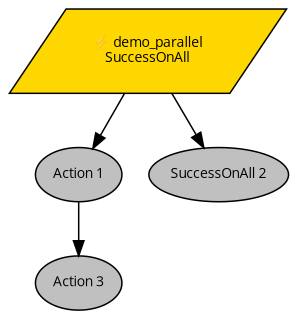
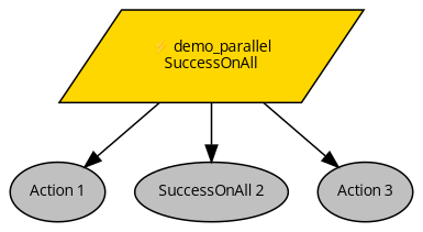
  digraph {
    fontname="Open Sans"
    ordering=out
    node [fillcolor=gray fontcolor=black fontname="Open Sans" fontsize=9 shape=ellipse style=filled]
    edge [fontname="Open Sans"]
    n1 [fillcolor=gold label="⚡ demo_parallel\nSuccessOnAll" shape=parallelogram]
    n2 [label="Action 1"]
    n3 [label="SuccessOnAll 2"]
    n4 [label="Action 3"]
    n1 -> n2
    n1 -> n3
-   n2 -> n4
+   n1 -> n4
  }
